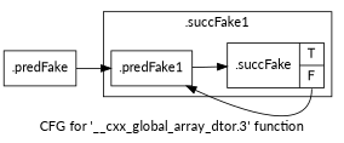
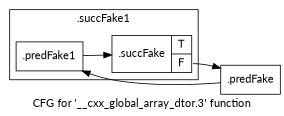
  digraph {
    fontname=Lato
    label="CFG for '__cxx_global_array_dtor.3' function"
    rankdir=LR
    node [filename="../../../../../Sources/conv/tb_conv.cpp" fontname=Lato linenumber=20 shape=record]
    edge [execusionnum=0 filename="../../../../../Sources/conv/tb_conv.cpp" fontname=Lato]
    n1 [label="{.predFake1}"]
    n2 [label="{.succFake|{<s0>T|<s1>F}}"]
    n3 [label="{.predFake}" filename="" linenumber=""]
    subgraph cluster_1 {
      invocationtime=-1
      label=".succFake1"
      tripcount=0
      n1
      n2
    }
    n1 -> n2
-   n2 -> n1 [tailport=s1 execusionnum="" filename=""]
+   n2 -> n3 [tailport=s1 execusionnum="" filename=""]
    n3 -> n1
  }
